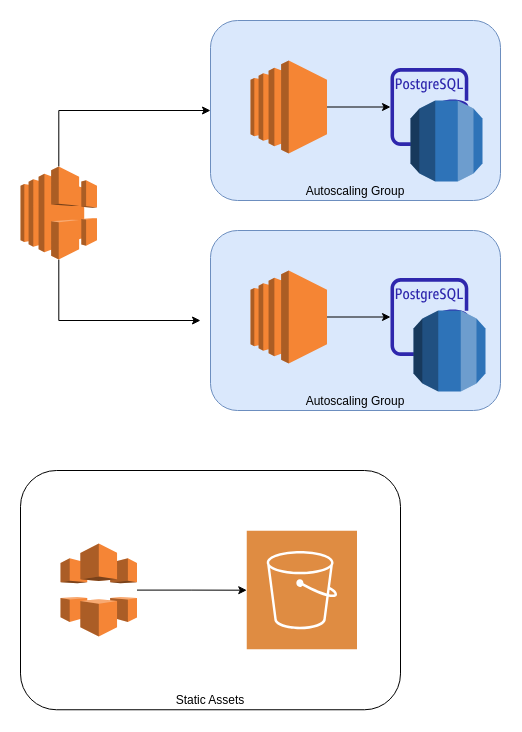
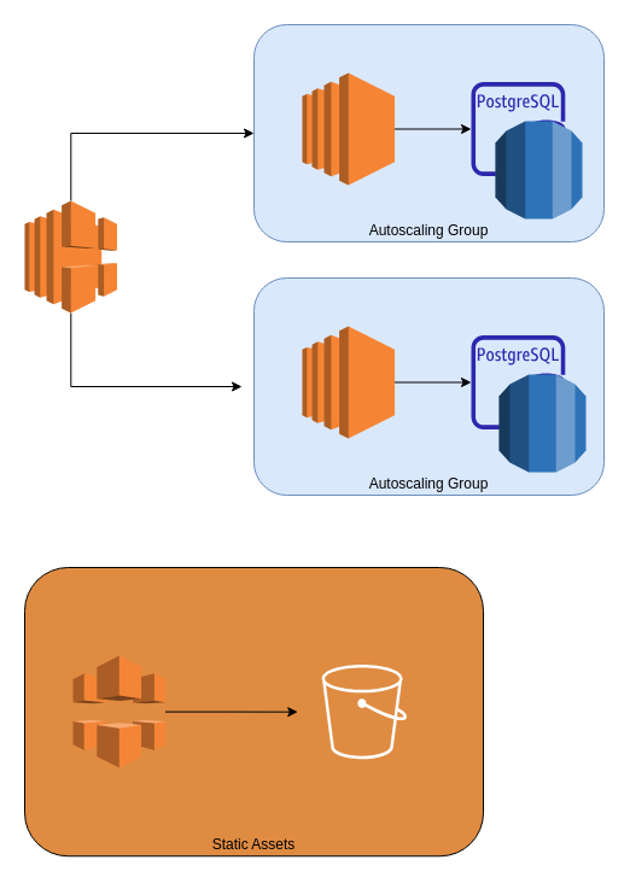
  <mxCell id="0" />
  <mxCell id="1" parent="0" />
- <mxCell id="2" value="Static Assets" style="rounded=1;whiteSpace=wrap;html=1;verticalAlign=bottom;" vertex="1" parent="1"><mxGeometry x="20" y="470" width="380" height="239.25" as="geometry" /></mxCell>
+ <mxCell id="2" value="Static Assets" style="rounded=1;whiteSpace=wrap;html=1;verticalAlign=bottom;fillColor=#df8c42;" vertex="1" parent="1"><mxGeometry x="20" y="470" width="380" height="239.25" as="geometry" /></mxCell>
  <mxCell id="3" value="Autoscaling Group" style="rounded=1;whiteSpace=wrap;html=1;fillColor=#dae8fc;strokeColor=#6c8ebf;verticalAlign=bottom;" vertex="1" parent="1"><mxGeometry x="210" y="20" width="290" height="180" as="geometry" /></mxCell>
  <mxCell id="4" style="edgeStyle=orthogonalEdgeStyle;rounded=0;orthogonalLoop=1;jettySize=auto;html=1;" edge="1" parent="1" source="6"><mxGeometry relative="1" as="geometry"><mxPoint x="200" y="320" as="targetPoint" /><Array as="points"><mxPoint x="58" y="320" /></Array></mxGeometry></mxCell>
  <mxCell id="5" style="edgeStyle=orthogonalEdgeStyle;rounded=0;orthogonalLoop=1;jettySize=auto;html=1;entryX=0;entryY=0.5;entryDx=0;entryDy=0;" edge="1" parent="1" source="6" target="3"><mxGeometry relative="1" as="geometry"><Array as="points"><mxPoint x="58" y="110" /></Array></mxGeometry></mxCell>
  <mxCell id="6" value="" style="outlineConnect=0;dashed=0;verticalLabelPosition=bottom;verticalAlign=top;align=center;html=1;shape=mxgraph.aws3.elastic_load_balancing;fillColor=#F58534;gradientColor=none;" vertex="1" parent="1"><mxGeometry x="20" y="166" width="76.5" height="93" as="geometry" /></mxCell>
  <mxCell id="7" style="edgeStyle=orthogonalEdgeStyle;rounded=0;orthogonalLoop=1;jettySize=auto;html=1;" edge="1" parent="1" source="11" target="8"><mxGeometry relative="1" as="geometry" /></mxCell>
  <mxCell id="8" value="" style="sketch=0;outlineConnect=0;fontColor=#232F3E;gradientColor=none;fillColor=#2E27AD;strokeColor=none;dashed=0;verticalLabelPosition=bottom;verticalAlign=top;align=center;html=1;fontSize=12;fontStyle=0;aspect=fixed;pointerEvents=1;shape=mxgraph.aws4.rds_postgresql_instance;" vertex="1" parent="1"><mxGeometry x="390" y="67.5" width="78" height="78" as="geometry" /></mxCell>
  <mxCell id="9" style="edgeStyle=orthogonalEdgeStyle;rounded=0;orthogonalLoop=1;jettySize=auto;html=1;" edge="1" parent="1" source="10" target="16"><mxGeometry relative="1" as="geometry" /></mxCell>
  <mxCell id="10" value="" style="outlineConnect=0;dashed=0;verticalLabelPosition=bottom;verticalAlign=top;align=center;html=1;shape=mxgraph.aws3.cloudfront;fillColor=#F58536;gradientColor=none;" vertex="1" parent="1"><mxGeometry x="60" y="543.12" width="76.5" height="93" as="geometry" /></mxCell>
  <mxCell id="11" value="" style="outlineConnect=0;dashed=0;verticalLabelPosition=bottom;verticalAlign=top;align=center;html=1;shape=mxgraph.aws3.ec2;fillColor=#F58534;gradientColor=none;" vertex="1" parent="1"><mxGeometry x="250" y="60" width="76.5" height="93" as="geometry" /></mxCell>
  <mxCell id="12" value="Autoscaling Group" style="rounded=1;whiteSpace=wrap;html=1;fillColor=#dae8fc;strokeColor=#6c8ebf;verticalAlign=bottom;" vertex="1" parent="1"><mxGeometry x="210" y="230" width="290" height="180" as="geometry" /></mxCell>
  <mxCell id="13" style="edgeStyle=orthogonalEdgeStyle;rounded=0;orthogonalLoop=1;jettySize=auto;html=1;" edge="1" parent="1" source="15" target="14"><mxGeometry relative="1" as="geometry" /></mxCell>
  <mxCell id="14" value="" style="sketch=0;outlineConnect=0;fontColor=#232F3E;gradientColor=none;fillColor=#2E27AD;strokeColor=none;dashed=0;verticalLabelPosition=bottom;verticalAlign=top;align=center;html=1;fontSize=12;fontStyle=0;aspect=fixed;pointerEvents=1;shape=mxgraph.aws4.rds_postgresql_instance;" vertex="1" parent="1"><mxGeometry x="390" y="277.5" width="78" height="78" as="geometry" /></mxCell>
  <mxCell id="15" value="" style="outlineConnect=0;dashed=0;verticalLabelPosition=bottom;verticalAlign=top;align=center;html=1;shape=mxgraph.aws3.ec2;fillColor=#F58534;gradientColor=none;" vertex="1" parent="1"><mxGeometry x="250" y="270" width="76.5" height="93" as="geometry" /></mxCell>
  <mxCell id="16" value="" style="sketch=0;pointerEvents=1;shadow=0;dashed=0;html=1;strokeColor=none;fillColor=#DF8C42;labelPosition=center;verticalLabelPosition=bottom;verticalAlign=top;align=center;outlineConnect=0;shape=mxgraph.veeam2.aws_s3;" vertex="1" parent="1"><mxGeometry x="246.25" y="530.37" width="110.25" height="118.5" as="geometry" /></mxCell>
  <mxCell id="17" value="" style="outlineConnect=0;dashed=0;verticalLabelPosition=bottom;verticalAlign=top;align=center;html=1;shape=mxgraph.aws3.rds;fillColor=#2E73B8;gradientColor=none;" vertex="1" parent="1"><mxGeometry x="410" y="100" width="72" height="81" as="geometry" /></mxCell>
  <mxCell id="18" value="" style="outlineConnect=0;dashed=0;verticalLabelPosition=bottom;verticalAlign=top;align=center;html=1;shape=mxgraph.aws3.rds;fillColor=#2E73B8;gradientColor=none;" vertex="1" parent="1"><mxGeometry x="413" y="310" width="72" height="81" as="geometry" /></mxCell>
